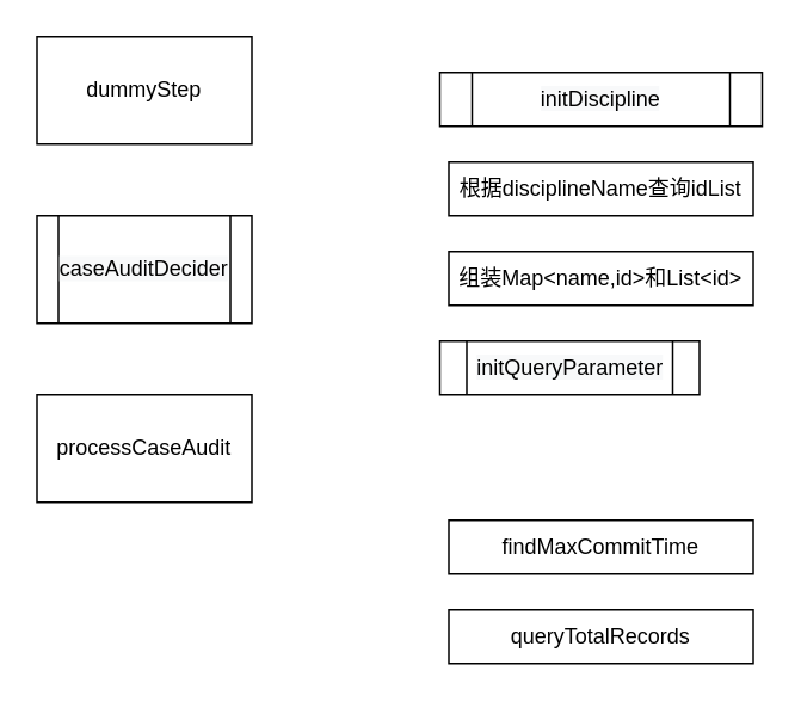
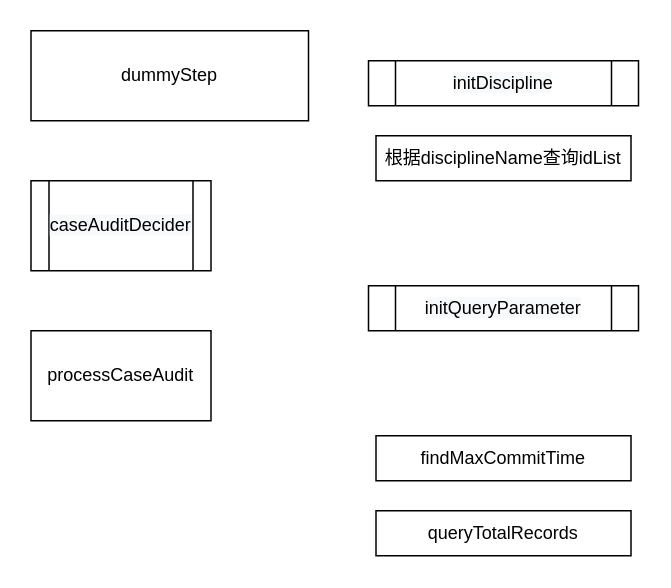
  <mxCell id="0" />
  <mxCell id="1" parent="0" />
- <mxCell id="2" value="dummyStep" style="rounded=0;whiteSpace=wrap;html=1;" vertex="1" parent="1"><mxGeometry x="20" y="20" width="120" height="60" as="geometry" /></mxCell>
+ <mxCell id="2" value="dummyStep" style="rounded=0;whiteSpace=wrap;html=1;" vertex="1" parent="1"><mxGeometry x="20" y="20" width="185" height="60" as="geometry" /></mxCell>
  <mxCell id="3" value="processCaseAudit" style="rounded=0;whiteSpace=wrap;html=1;" vertex="1" parent="1"><mxGeometry x="20" y="220" width="120" height="60" as="geometry" /></mxCell>
  <mxCell id="4" value="&lt;meta charset=&quot;utf-8&quot;&gt;&lt;span style=&quot;color: rgb(0, 0, 0); font-family: helvetica; font-size: 12px; font-style: normal; font-weight: 400; letter-spacing: normal; text-align: center; text-indent: 0px; text-transform: none; word-spacing: 0px; background-color: rgb(248, 249, 250); display: inline; float: none;&quot;&gt;caseAuditDecider&lt;/span&gt;" style="shape=process;whiteSpace=wrap;html=1;backgroundOutline=1;" vertex="1" parent="1"><mxGeometry x="20" y="120" width="120" height="60" as="geometry" /></mxCell>
  <mxCell id="5" value="根据disciplineName查询idList" style="rounded=0;whiteSpace=wrap;html=1;" vertex="1" parent="1"><mxGeometry x="250" y="90" width="170" height="30" as="geometry" /></mxCell>
- <mxCell id="6" value="组装Map&amp;lt;name,id&amp;gt;和List&amp;lt;id&amp;gt;" style="rounded=0;whiteSpace=wrap;html=1;" vertex="1" parent="1"><mxGeometry x="250" y="140" width="170" height="30" as="geometry" /></mxCell>
  <mxCell id="7" value="&lt;span style=&quot;color: rgb(0 , 0 , 0) ; font-family: &amp;#34;helvetica&amp;#34; ; font-size: 12px ; font-style: normal ; font-weight: 400 ; letter-spacing: normal ; text-align: center ; text-indent: 0px ; text-transform: none ; word-spacing: 0px ; background-color: rgb(248 , 249 , 250) ; display: inline ; float: none&quot;&gt;initDiscipline&lt;/span&gt;" style="shape=process;whiteSpace=wrap;html=1;backgroundOutline=1;" vertex="1" parent="1"><mxGeometry x="245" y="40" width="180" height="30" as="geometry" /></mxCell>
  <mxCell id="8" value="findMaxCommitTime" style="rounded=0;whiteSpace=wrap;html=1;" vertex="1" parent="1"><mxGeometry x="250" y="290" width="170" height="30" as="geometry" /></mxCell>
- <mxCell id="9" value="&lt;span style=&quot;color: rgb(0 , 0 , 0) ; font-family: &amp;#34;helvetica&amp;#34; ; font-size: 12px ; font-style: normal ; font-weight: 400 ; letter-spacing: normal ; text-align: center ; text-indent: 0px ; text-transform: none ; word-spacing: 0px ; background-color: rgb(248 , 249 , 250) ; display: inline ; float: none&quot;&gt;initQueryParameter&lt;/span&gt;" style="shape=process;whiteSpace=wrap;html=1;backgroundOutline=1;" vertex="1" parent="1"><mxGeometry x="245" y="190" width="145" height="30" as="geometry" /></mxCell>
+ <mxCell id="9" value="&lt;span style=&quot;color: rgb(0 , 0 , 0) ; font-family: &amp;#34;helvetica&amp;#34; ; font-size: 12px ; font-style: normal ; font-weight: 400 ; letter-spacing: normal ; text-align: center ; text-indent: 0px ; text-transform: none ; word-spacing: 0px ; background-color: rgb(248 , 249 , 250) ; display: inline ; float: none&quot;&gt;initQueryParameter&lt;/span&gt;" style="shape=process;whiteSpace=wrap;html=1;backgroundOutline=1;" vertex="1" parent="1"><mxGeometry x="245" y="190" width="180" height="30" as="geometry" /></mxCell>
  <mxCell id="10" value="queryTotalRecords" style="rounded=0;whiteSpace=wrap;html=1;" vertex="1" parent="1"><mxGeometry x="250" y="340" width="170" height="30" as="geometry" /></mxCell>
